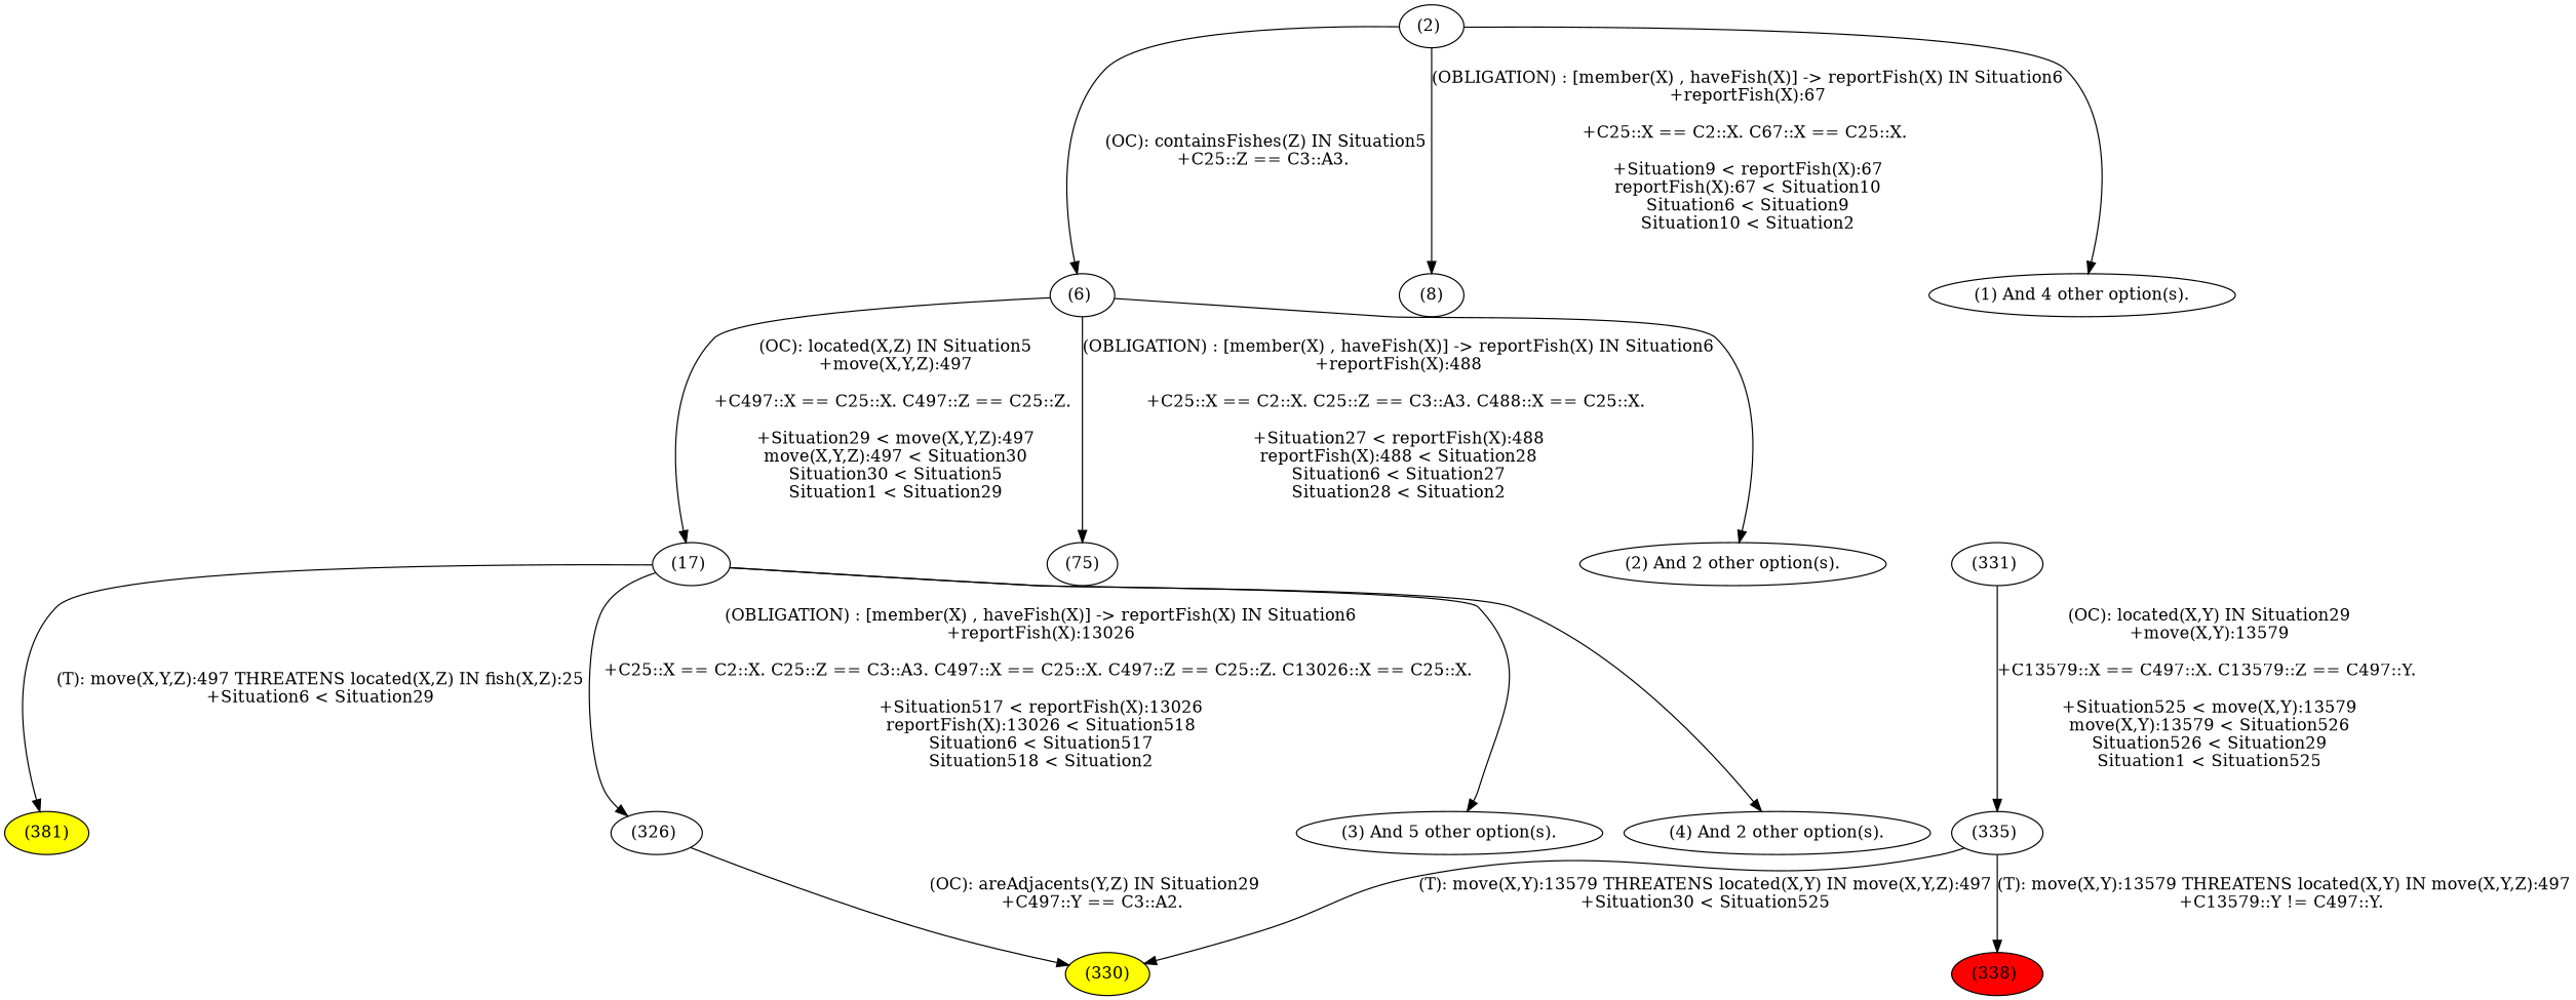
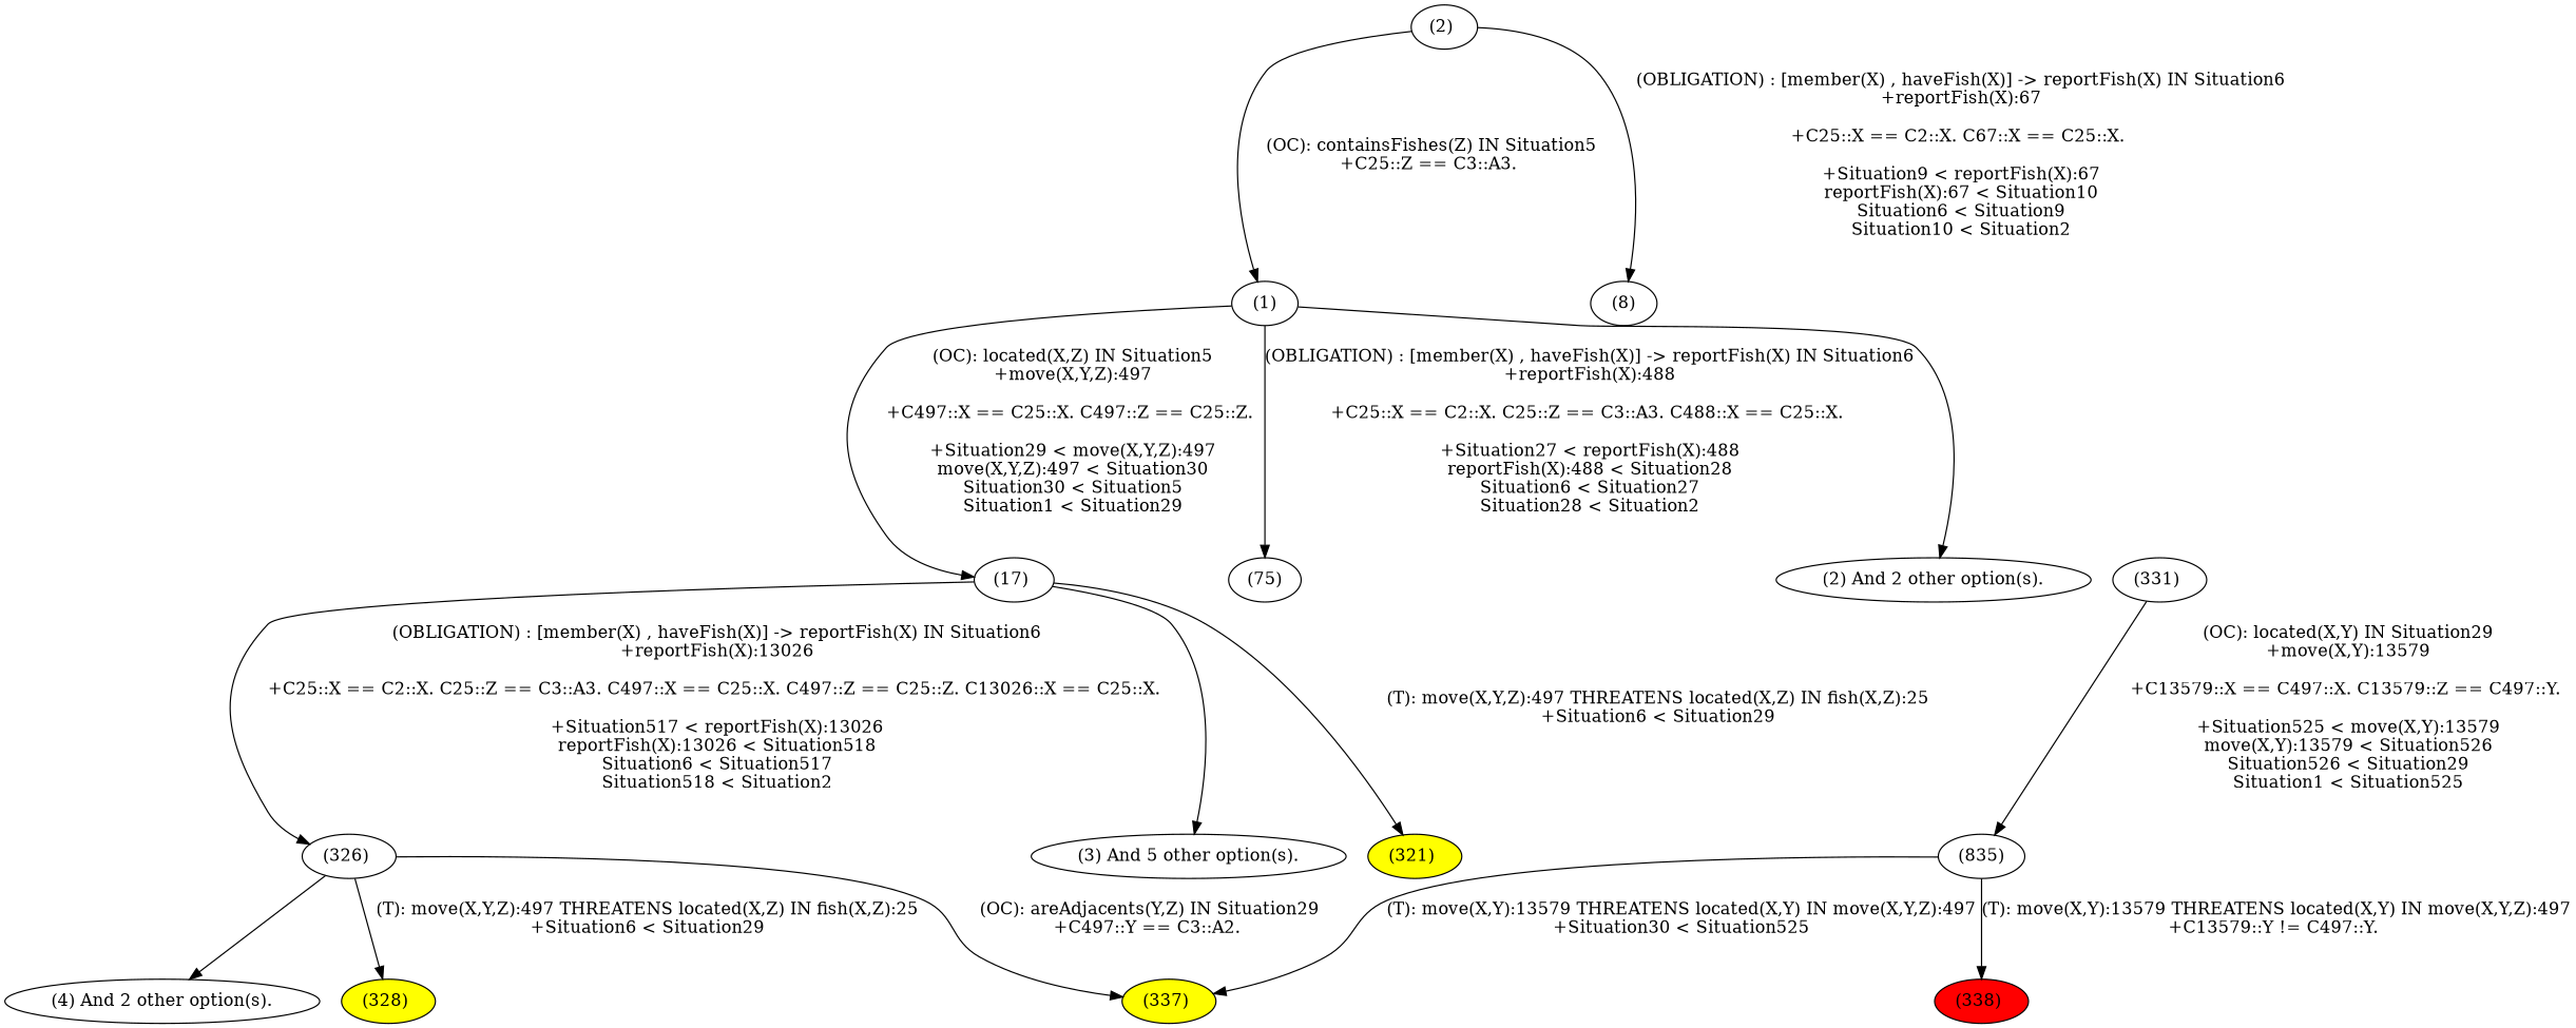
  digraph {
    "(338) " [fillcolor=red style=filled]
-   "(337) " [fillcolor=yellow style=filled label="(330)"]
-   "(321) " [fillcolor=yellow style=filled label="(381)"]
+   "(337) " [fillcolor=yellow style=filled]
+   "(328) " [fillcolor=yellow style=filled]
+   "(321) " [fillcolor=yellow style=filled]
    "(2) "
-   "(6) "
+   "(6) " [label="(1)"]
    n7 [label="(8)"]
-   "(1) And 4 other option(s)."
    "(17) "
    n10 [label="(75)"]
    "(2) And 2 other option(s)."
    "(326) "
    "(3) And 5 other option(s)."
    "(4) And 2 other option(s)."
    "(331) "
-   "(335) "
+   "(335) " [label="(835)"]
    "(2) " -> "(6) " [label="(OC): containsFishes(Z) IN Situation5\n+C25::Z == C3::A3. \n\n"]
    "(2) " -> n7 [label="(OBLIGATION) : [member(X) , haveFish(X)] -> reportFish(X) IN Situation6\n+reportFish(X):67\n\n+C25::X == C2::X. C67::X == C25::X. \n\n+Situation9 < reportFish(X):67\nreportFish(X):67 < Situation10\nSituation6 < Situation9\nSituation10 < Situation2\n\n"]
-   "(2) " -> "(1) And 4 other option(s)."
    "(6) " -> "(17) " [label="(OC): located(X,Z) IN Situation5\n+move(X,Y,Z):497\n\n+C497::X == C25::X. C497::Z == C25::Z. \n\n+Situation29 < move(X,Y,Z):497\nmove(X,Y,Z):497 < Situation30\nSituation30 < Situation5\nSituation1 < Situation29\n\n"]
    "(6) " -> n10 [label="(OBLIGATION) : [member(X) , haveFish(X)] -> reportFish(X) IN Situation6\n+reportFish(X):488\n\n+C25::X == C2::X. C25::Z == C3::A3. C488::X == C25::X. \n\n+Situation27 < reportFish(X):488\nreportFish(X):488 < Situation28\nSituation6 < Situation27\nSituation28 < Situation2\n\n"]
    "(6) " -> "(2) And 2 other option(s)."
    "(17) " -> "(321) " [label="(T): move(X,Y,Z):497 THREATENS located(X,Z) IN fish(X,Z):25\n+Situation6 < Situation29\n\n"]
    "(17) " -> "(326) " [label="(OBLIGATION) : [member(X) , haveFish(X)] -> reportFish(X) IN Situation6\n+reportFish(X):13026\n\n+C25::X == C2::X. C25::Z == C3::A3. C497::X == C25::X. C497::Z == C25::Z. C13026::X == C25::X. \n\n+Situation517 < reportFish(X):13026\nreportFish(X):13026 < Situation518\nSituation6 < Situation517\nSituation518 < Situation2\n\n"]
    "(17) " -> "(3) And 5 other option(s)."
    "(326) " -> "(337) " [label="(OC): areAdjacents(Y,Z) IN Situation29\n+C497::Y == C3::A2. \n\n"]
-   "(17) " -> "(4) And 2 other option(s)."
+   "(326) " -> "(328) " [label="(T): move(X,Y,Z):497 THREATENS located(X,Z) IN fish(X,Z):25\n+Situation6 < Situation29\n\n"]
+   "(326) " -> "(4) And 2 other option(s)."
    "(331) " -> "(335) " [label="(OC): located(X,Y) IN Situation29\n+move(X,Y):13579\n\n+C13579::X == C497::X. C13579::Z == C497::Y. \n\n+Situation525 < move(X,Y):13579\nmove(X,Y):13579 < Situation526\nSituation526 < Situation29\nSituation1 < Situation525\n\n"]
    "(335) " -> "(338) " [label="(T): move(X,Y):13579 THREATENS located(X,Y) IN move(X,Y,Z):497\n+C13579::Y != C497::Y. \n\n"]
    "(335) " -> "(337) " [label="(T): move(X,Y):13579 THREATENS located(X,Y) IN move(X,Y,Z):497\n+Situation30 < Situation525\n\n"]
  }
